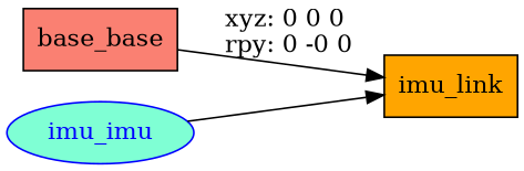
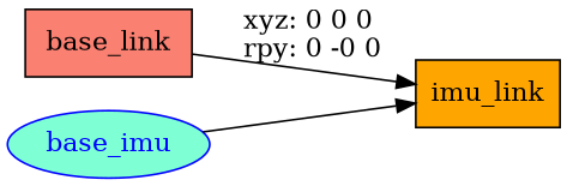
  digraph {
    rankdir=LR
    node [shape=box style=filled]
    edge [color=black]
-   n1 [fillcolor=salmon label=base_base]
+   n1 [fillcolor=salmon label=base_link]
    n2 [fillcolor=orange label=imu_link]
-   base_imu [color=blue fillcolor=aquamarine fontcolor=blue shape=ellipse label=imu_imu]
+   base_imu [color=blue fillcolor=aquamarine fontcolor=blue shape=ellipse]
    n1 -> n2 [label="xyz: 0 0 0 \nrpy: 0 -0 0"]
    base_imu -> n2
  }
